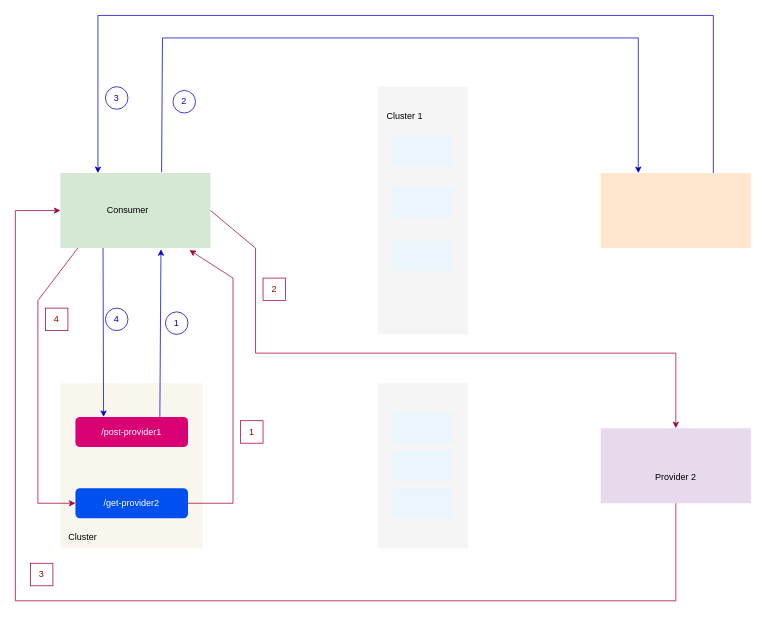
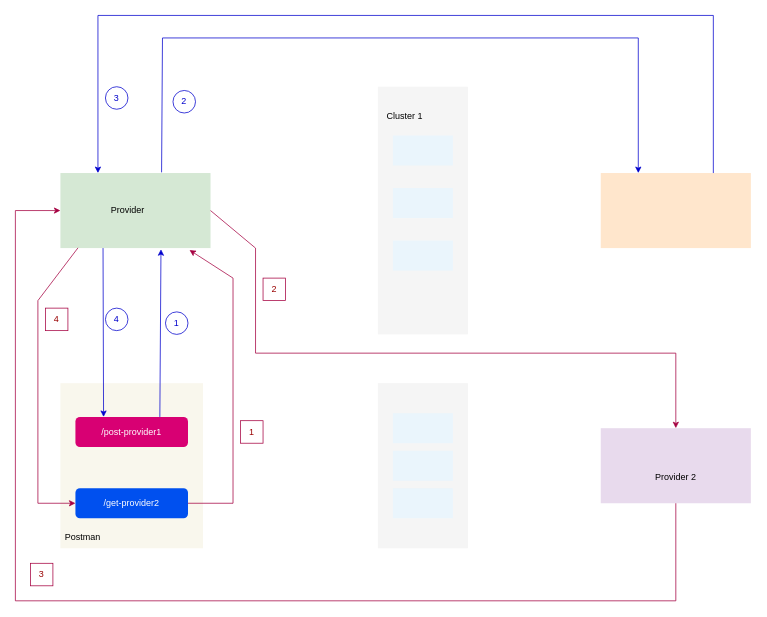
  <mxCell id="0" />
  <mxCell id="1" parent="0" />
  <mxCell id="2" value="" style="rounded=0;whiteSpace=wrap;html=1;fillColor=#ffe6cc;strokeColor=none;" parent="1" vertex="1"><mxGeometry x="800" y="230" width="200" height="100" as="geometry" /></mxCell>
  <mxCell id="3" value="" style="rounded=0;whiteSpace=wrap;html=1;fillColor=#f5f5f5;strokeColor=none;fontColor=#333333;" parent="1" vertex="1"><mxGeometry x="503" y="115" width="120" height="330" as="geometry" /></mxCell>
  <mxCell id="4" value="" style="rounded=0;whiteSpace=wrap;html=1;fillColor=#EAF5FC;strokeColor=none;fontColor=#333333;" parent="1" vertex="1"><mxGeometry x="523" y="180" width="80" height="40" as="geometry" /></mxCell>
  <mxCell id="5" value="" style="rounded=0;whiteSpace=wrap;html=1;fillColor=#EAF5FC;strokeColor=none;" parent="1" vertex="1"><mxGeometry x="523" y="250" width="80" height="40" as="geometry" /></mxCell>
  <mxCell id="6" value="" style="rounded=0;whiteSpace=wrap;html=1;fillColor=#EAF5FC;strokeColor=none;" parent="1" vertex="1"><mxGeometry x="523" y="320" width="80" height="40" as="geometry" /></mxCell>
  <mxCell id="7" value="Cluster 1" style="text;html=1;strokeColor=none;fillColor=none;align=center;verticalAlign=middle;whiteSpace=wrap;rounded=0;" parent="1" vertex="1"><mxGeometry x="509" y="140" width="60" height="30" as="geometry" /></mxCell>
  <mxCell id="8" value="" style="rounded=0;whiteSpace=wrap;html=1;fillColor=#d5e8d4;strokeColor=none;" parent="1" vertex="1"><mxGeometry x="80" y="230" width="200" height="100" as="geometry" /></mxCell>
- <mxCell id="9" value="Consumer" style="text;html=1;strokeColor=none;fillColor=none;align=center;verticalAlign=middle;whiteSpace=wrap;rounded=0;" parent="1" vertex="1"><mxGeometry y="265" width="60" height="30" as="geometry" x="140" /></mxCell>
+ <mxCell id="9" value="Provider" style="text;html=1;strokeColor=none;fillColor=none;align=center;verticalAlign=middle;whiteSpace=wrap;rounded=0;" parent="1" vertex="1"><mxGeometry y="265" width="60" height="30" as="geometry" x="140" /></mxCell>
  <mxCell id="10" value="" style="rounded=0;whiteSpace=wrap;html=1;fillColor=#E8DAED;strokeColor=none;" parent="1" vertex="1"><mxGeometry x="800" y="570" width="200" height="100" as="geometry" /></mxCell>
  <mxCell id="11" value="Provider 2" style="text;html=1;strokeColor=none;fillColor=none;align=center;verticalAlign=middle;whiteSpace=wrap;rounded=0;" parent="1" vertex="1"><mxGeometry x="870" y="620" width="60" height="30" as="geometry" /></mxCell>
  <mxCell id="12" value="" style="rounded=0;whiteSpace=wrap;html=1;fillColor=#f5f5f5;strokeColor=none;fontColor=#333333;" parent="1" vertex="1"><mxGeometry x="503" y="510" width="120" height="220" as="geometry" /></mxCell>
  <mxCell id="13" value="" style="rounded=0;whiteSpace=wrap;html=1;fillColor=#EAF5FC;strokeColor=none;" parent="1" vertex="1"><mxGeometry x="523" y="550" width="80" height="40" as="geometry" /></mxCell>
  <mxCell id="14" value="" style="rounded=0;whiteSpace=wrap;html=1;fillColor=#EAF5FC;strokeColor=none;" parent="1" vertex="1"><mxGeometry x="523" y="600" width="80" height="40" as="geometry" /></mxCell>
  <mxCell id="15" value="" style="rounded=0;whiteSpace=wrap;html=1;fillColor=#EAF5FC;strokeColor=none;" parent="1" vertex="1"><mxGeometry x="523" y="650" width="80" height="40" as="geometry" /></mxCell>
  <mxCell id="16" value="" style="rounded=0;whiteSpace=wrap;html=1;strokeColor=none;fillColor=#f9f7ed;" vertex="1" parent="1"><mxGeometry x="80" y="510" width="190" height="220" as="geometry" /></mxCell>
- <mxCell id="17" value="Cluster" style="text;html=1;strokeColor=none;fillColor=none;align=center;verticalAlign=middle;whiteSpace=wrap;rounded=0;fontColor=#000000;" vertex="1" parent="1"><mxGeometry x="80" y="700" width="60" height="30" as="geometry" /></mxCell>
+ <mxCell id="17" value="Postman" style="text;html=1;strokeColor=none;fillColor=none;align=center;verticalAlign=middle;whiteSpace=wrap;rounded=0;fontColor=#000000;" vertex="1" parent="1"><mxGeometry x="80" y="700" width="60" height="30" as="geometry" /></mxCell>
  <mxCell id="18" value="&lt;span style=&quot;text-align: left&quot;&gt;/post-provider1&lt;/span&gt;" style="rounded=1;whiteSpace=wrap;html=1;fontColor=#ffffff;strokeColor=none;fillColor=#d80073;" vertex="1" parent="1"><mxGeometry x="100" y="555" width="150" height="40" as="geometry" /></mxCell>
  <mxCell id="19" value="" style="endArrow=classic;html=1;rounded=0;fontColor=#000000;strokeColor=#0000CC;strokeWidth=1;jumpStyle=none;exitX=0.75;exitY=0;exitDx=0;exitDy=0;entryX=0.67;entryY=1.016;entryDx=0;entryDy=0;entryPerimeter=0;" edge="1" parent="1" source="18" target="8"><mxGeometry width="50" height="50" relative="1" as="geometry"><mxPoint x="-50" y="570" as="sourcePoint" /><mxPoint x="0" y="520" as="targetPoint" /></mxGeometry></mxCell>
  <mxCell id="20" value="" style="endArrow=classic;html=1;rounded=0;fontColor=#000000;strokeColor=#0000CC;strokeWidth=1;jumpStyle=none;exitX=0.674;exitY=-0.009;exitDx=0;exitDy=0;entryX=0.25;entryY=0;entryDx=0;entryDy=0;exitPerimeter=0;" edge="1" parent="1" source="8" target="2"><mxGeometry width="50" height="50" relative="1" as="geometry"><mxPoint x="222.5" y="590" as="sourcePoint" /><mxPoint x="224" y="341.6" as="targetPoint" /><Array as="points"><mxPoint x="216" y="50" /><mxPoint x="850" y="50" /></Array></mxGeometry></mxCell>
  <mxCell id="21" value="" style="endArrow=none;html=1;rounded=0;fontColor=#000000;strokeColor=#0000CC;strokeWidth=1;jumpStyle=none;exitX=0.25;exitY=0;exitDx=0;exitDy=0;entryX=0.75;entryY=0;entryDx=0;entryDy=0;endFill=0;startArrow=classic;startFill=1;" edge="1" parent="1" source="8" target="2"><mxGeometry width="50" height="50" relative="1" as="geometry"><mxPoint x="224.8" y="239.1" as="sourcePoint" /><mxPoint x="860" y="240" as="targetPoint" /><Array as="points"><mxPoint x="130" y="20" /><mxPoint x="950" y="20" /></Array></mxGeometry></mxCell>
  <mxCell id="22" value="" style="endArrow=classic;html=1;rounded=0;fontColor=#000000;strokeColor=#0000CC;strokeWidth=1;jumpStyle=none;exitX=0.284;exitY=1;exitDx=0;exitDy=0;entryX=0.25;entryY=0;entryDx=0;entryDy=0;exitPerimeter=0;" edge="1" parent="1" source="8" target="18"><mxGeometry width="50" height="50" relative="1" as="geometry"><mxPoint x="222.5" y="590" as="sourcePoint" /><mxPoint x="224" y="341.6" as="targetPoint" /></mxGeometry></mxCell>
  <mxCell id="23" value="1" style="ellipse;whiteSpace=wrap;html=1;aspect=fixed;fontColor=#0000CC;strokeColor=#0000CC;fillColor=none;" vertex="1" parent="1"><mxGeometry x="220" y="415" width="30" height="30" as="geometry" /></mxCell>
  <mxCell id="24" value="2" style="ellipse;whiteSpace=wrap;html=1;aspect=fixed;fontColor=#0000CC;strokeColor=#0000CC;fillColor=none;" vertex="1" parent="1"><mxGeometry x="230" y="120" width="30" height="30" as="geometry" /></mxCell>
  <mxCell id="25" value="3" style="ellipse;whiteSpace=wrap;html=1;aspect=fixed;fontColor=#0000CC;strokeColor=#0000CC;fillColor=none;" vertex="1" parent="1"><mxGeometry y="115" width="30" height="30" as="geometry" x="140" /></mxCell>
  <mxCell id="26" value="4" style="ellipse;whiteSpace=wrap;html=1;aspect=fixed;fontColor=#0000CC;strokeColor=#0000CC;fillColor=none;" vertex="1" parent="1"><mxGeometry y="410" width="30" height="30" as="geometry" x="140" /></mxCell>
  <mxCell id="27" value="&lt;span style=&quot;text-align: left&quot;&gt;/get-provider2&lt;/span&gt;" style="rounded=1;whiteSpace=wrap;html=1;fontColor=#ffffff;strokeColor=none;fillColor=#0050ef;" vertex="1" parent="1"><mxGeometry x="100" y="650" width="150" height="40" as="geometry" /></mxCell>
  <mxCell id="28" value="" style="endArrow=classic;html=1;rounded=0;fontColor=#0000CC;strokeColor=#A50040;strokeWidth=1;jumpStyle=none;fillColor=#d80073;exitX=1;exitY=0.5;exitDx=0;exitDy=0;entryX=0.86;entryY=1.026;entryDx=0;entryDy=0;entryPerimeter=0;" edge="1" parent="1" source="27" target="8"><mxGeometry width="50" height="50" relative="1" as="geometry"><mxPoint x="240" y="850" as="sourcePoint" /><mxPoint x="290" y="800" as="targetPoint" /><Array as="points"><mxPoint x="310" y="670" /><mxPoint x="310" y="370" /></Array></mxGeometry></mxCell>
  <mxCell id="29" value="" style="endArrow=classic;html=1;rounded=0;fontColor=#0000CC;strokeColor=#A50040;strokeWidth=1;jumpStyle=none;fillColor=#d80073;entryX=0.5;entryY=0;entryDx=0;entryDy=0;exitX=1;exitY=0.5;exitDx=0;exitDy=0;" edge="1" parent="1" source="8" target="10"><mxGeometry width="50" height="50" relative="1" as="geometry"><mxPoint x="360" y="300" as="sourcePoint" /><mxPoint x="262" y="342.6" as="targetPoint" /><Array as="points"><mxPoint x="340" y="330" /><mxPoint x="340" y="470" /><mxPoint x="900" y="470" /></Array></mxGeometry></mxCell>
  <mxCell id="30" value="" style="endArrow=classic;html=1;rounded=0;fontColor=#0000CC;strokeColor=#A50040;strokeWidth=1;jumpStyle=none;fillColor=#d80073;exitX=0.5;exitY=1;exitDx=0;exitDy=0;entryX=0;entryY=0.5;entryDx=0;entryDy=0;" edge="1" parent="1" source="10" target="8"><mxGeometry width="50" height="50" relative="1" as="geometry"><mxPoint x="260" y="680" as="sourcePoint" /><mxPoint x="262" y="342.6" as="targetPoint" /><Array as="points"><mxPoint x="900" y="800" /><mxPoint x="20" y="800" /><mxPoint x="20" y="280" /></Array></mxGeometry></mxCell>
  <mxCell id="31" value="" style="endArrow=classic;html=1;rounded=0;fontColor=#0000CC;strokeColor=#A50040;strokeWidth=1;jumpStyle=none;fillColor=#d80073;entryX=0;entryY=0.5;entryDx=0;entryDy=0;exitX=0.117;exitY=0.997;exitDx=0;exitDy=0;exitPerimeter=0;" edge="1" parent="1" source="8" target="27"><mxGeometry width="50" height="50" relative="1" as="geometry"><mxPoint x="90" y="370" as="sourcePoint" /><mxPoint x="90" y="290" as="targetPoint" /><Array as="points"><mxPoint x="50" y="400" /><mxPoint x="50" y="670" /></Array></mxGeometry></mxCell>
  <mxCell id="32" value="&lt;font color=&quot;#990000&quot;&gt;1&lt;/font&gt;" style="whiteSpace=wrap;html=1;aspect=fixed;fontColor=#ffffff;strokeColor=#A50040;fillColor=none;" vertex="1" parent="1"><mxGeometry x="320" y="560" width="30" height="30" as="geometry" /></mxCell>
  <mxCell id="33" value="&lt;font color=&quot;#990000&quot;&gt;2&lt;/font&gt;" style="whiteSpace=wrap;html=1;aspect=fixed;fontColor=#ffffff;strokeColor=#A50040;fillColor=none;" vertex="1" parent="1"><mxGeometry x="350" y="370" width="30" height="30" as="geometry" /></mxCell>
  <mxCell id="34" value="&lt;font color=&quot;#990000&quot;&gt;3&lt;/font&gt;" style="whiteSpace=wrap;html=1;aspect=fixed;fontColor=#ffffff;strokeColor=#A50040;fillColor=none;" vertex="1" parent="1"><mxGeometry x="40" y="750" width="30" height="30" as="geometry" /></mxCell>
  <mxCell id="35" value="&lt;font color=&quot;#990000&quot;&gt;4&lt;/font&gt;" style="whiteSpace=wrap;html=1;aspect=fixed;fontColor=#ffffff;strokeColor=#A50040;fillColor=none;" vertex="1" parent="1"><mxGeometry x="60" y="410" width="30" height="30" as="geometry" /></mxCell>
